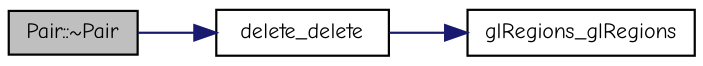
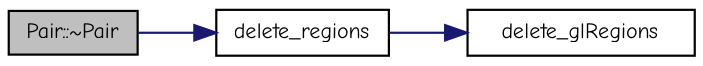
  digraph {
    fontname="Comic Neue"
    rankdir=LR
    node [color=black fillcolor=white fontname="Comic Neue" fontsize=10 shape=record style=filled]
    edge [color=midnightblue fontname="Comic Neue" fontsize=10 labelfontname=Helvetica labelfontsize=10 style=solid]
    n1 [fillcolor=grey75 fontcolor=black height=0.2 label="Pair::~Pair" width=0.4]
-   n2 [height=0.2 label=delete_delete width=0.4]
-   n3 [height=0.2 label=glRegions_glRegions width=0.4]
+   n2 [height=0.2 label=delete_regions width=0.4]
+   n3 [height=0.2 label=delete_glRegions width=0.4]
    n1 -> n2
    n2 -> n3
  }
